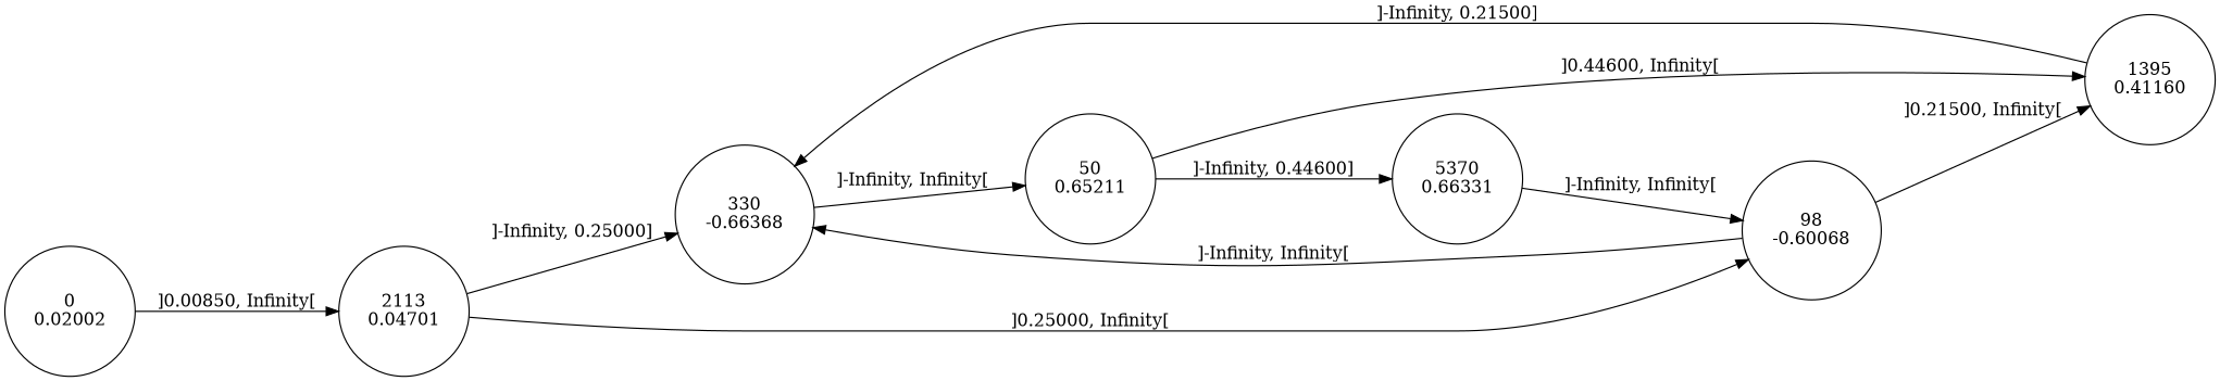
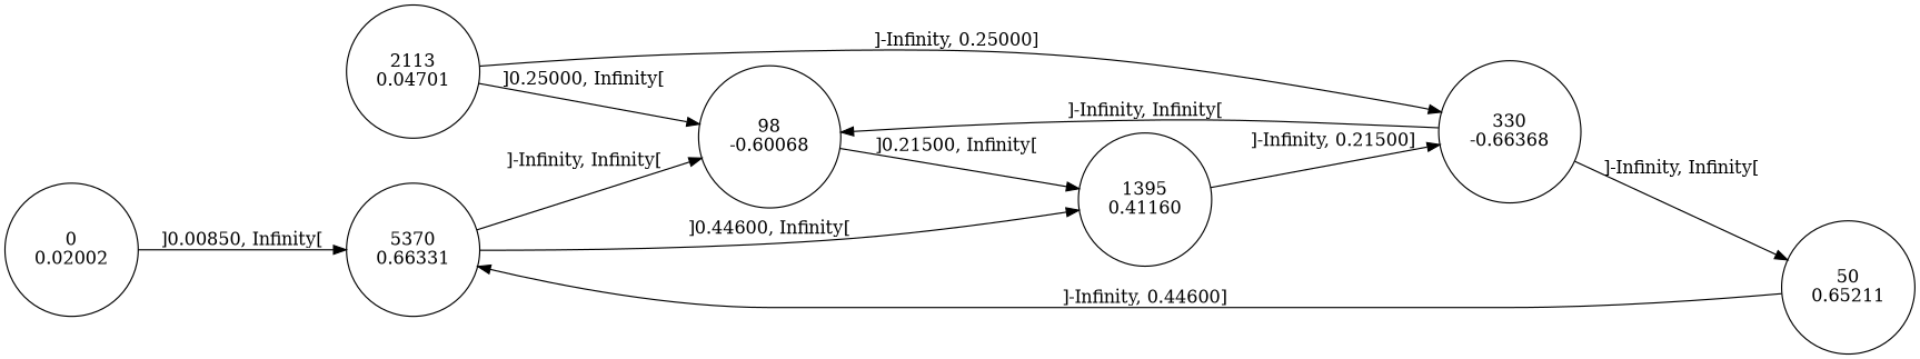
  digraph {
    rankdir=LR
    node [shape=circle]
    n1 [label="0\n0.02002"]
    n2 [label="2113\n0.04701"]
    n3 [label="330\n-0.66368"]
    n4 [label="98\n-0.60068"]
    n5 [label="50\n0.65211"]
    n6 [label="5370\n0.66331"]
    n7 [label="1395\n0.41160"]
-   n1 -> n2 [label="]0.00850, Infinity["]
+   n1 -> n6 [label="]0.00850, Infinity["]
    n2 -> n3 [label="]-Infinity, 0.25000]"]
    n2 -> n4 [label="]0.25000, Infinity["]
    n3 -> n5 [label="]-Infinity, Infinity["]
-   n4 -> n3 [label="]-Infinity, Infinity["]
+   n3 -> n4 [label="]-Infinity, Infinity["]
    n4 -> n7 [label="]0.21500, Infinity["]
    n5 -> n6 [label="]-Infinity, 0.44600]"]
-   n5 -> n7 [label="]0.44600, Infinity["]
+   n6 -> n7 [label="]0.44600, Infinity["]
    n6 -> n4 [label="]-Infinity, Infinity["]
    n7 -> n3 [label="]-Infinity, 0.21500]"]
  }
